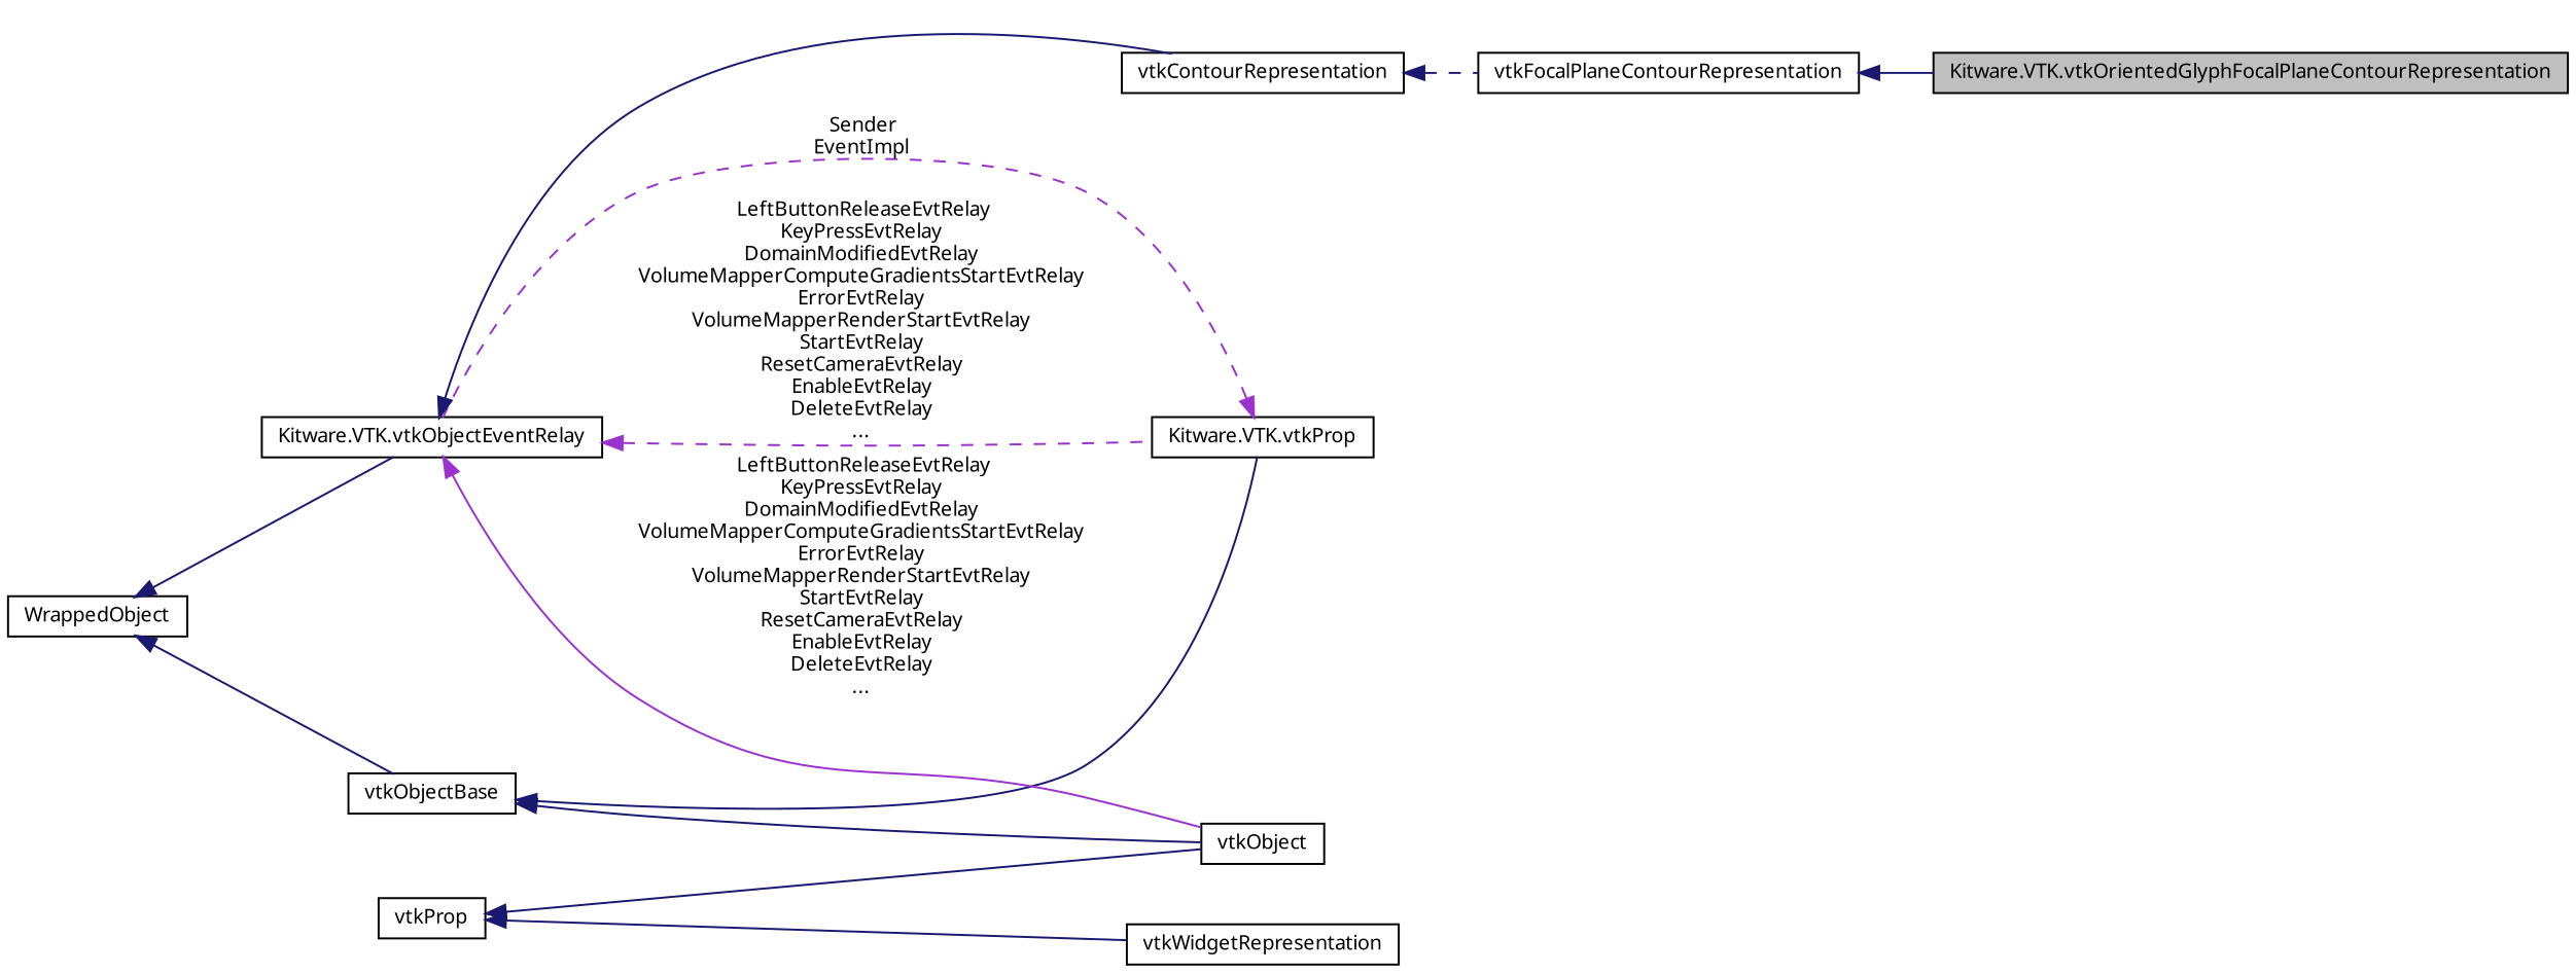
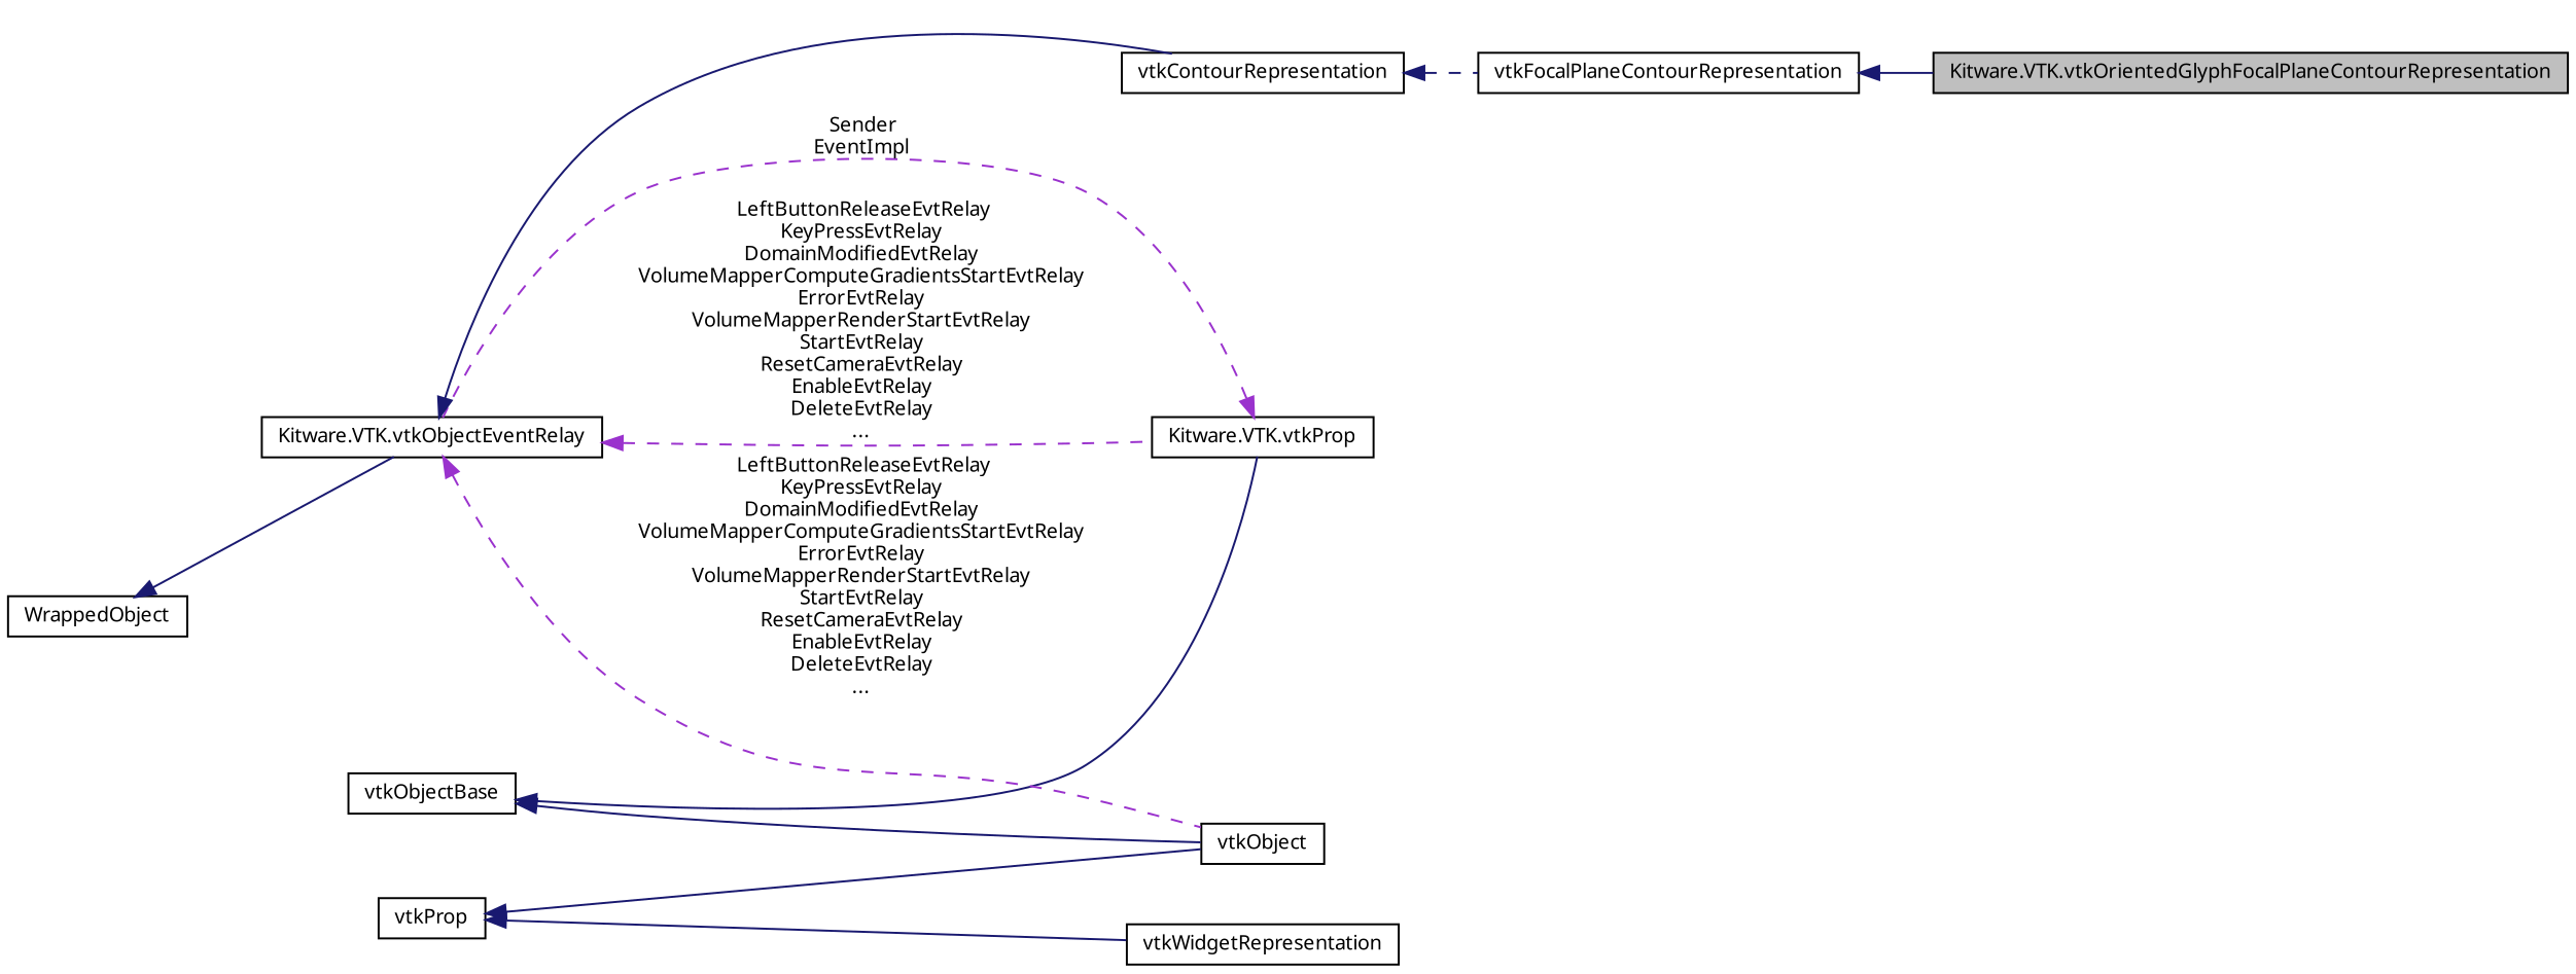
  digraph {
    fontname="Noto Sans"
    rankdir=LR
    node [color=black fontname="Noto Sans" fontsize=10 shape=record]
    edge [color=midnightblue dir=back fontname="Noto Sans" fontsize=10 labelfontname=FreeSans labelfontsize=10 style=solid]
    n1 [fillcolor=grey75 fontcolor=black height=0.2 label="Kitware.VTK.vtkOrientedGlyphFocalPlaneContourRepresentation" style=filled width=0.4]
    n2 [height=0.2 label=vtkFocalPlaneContourRepresentation width=0.4]
    n3 [height=0.2 label=vtkContourRepresentation width=0.4]
    n4 [height=0.2 label=vtkWidgetRepresentation width=0.4]
    n5 [height=0.2 label=vtkProp width=0.4]
    n6 [height=0.2 label=vtkObject width=0.4]
    n7 [height=0.2 label=vtkObjectBase width=0.4]
    n8 [height=0.2 label="Kitware.VTK.vtkProp" width=0.4]
    n9 [height=0.2 label="Kitware.VTK.vtkObjectEventRelay" width=0.4]
    n10 [height=0.2 label=WrappedObject width=0.4]
    n2 -> n1
    n3 -> n2 [style=dashed]
    n5 -> n4
    n5 -> n6
    n7 -> n6
    n7 -> n8
    n8 -> n9 [color=darkorchid3 label=" Sender\nEventImpl" style=dashed]
    n9 -> n3
-   n9 -> n6 [color=darkorchid3 label=" LeftButtonReleaseEvtRelay\nKeyPressEvtRelay\nDomainModifiedEvtRelay\nVolumeMapperComputeGradientsStartEvtRelay\nErrorEvtRelay\nVolumeMapperRenderStartEvtRelay\nStartEvtRelay\nResetCameraEvtRelay\nEnableEvtRelay\nDeleteEvtRelay\n..."]
+   n9 -> n6 [color=darkorchid3 label=" LeftButtonReleaseEvtRelay\nKeyPressEvtRelay\nDomainModifiedEvtRelay\nVolumeMapperComputeGradientsStartEvtRelay\nErrorEvtRelay\nVolumeMapperRenderStartEvtRelay\nStartEvtRelay\nResetCameraEvtRelay\nEnableEvtRelay\nDeleteEvtRelay\n..." style=dashed]
    n9 -> n8 [color=darkorchid3 label=" LeftButtonReleaseEvtRelay\nKeyPressEvtRelay\nDomainModifiedEvtRelay\nVolumeMapperComputeGradientsStartEvtRelay\nErrorEvtRelay\nVolumeMapperRenderStartEvtRelay\nStartEvtRelay\nResetCameraEvtRelay\nEnableEvtRelay\nDeleteEvtRelay\n..." style=dashed]
-   n10 -> n7
    n10 -> n9
  }
